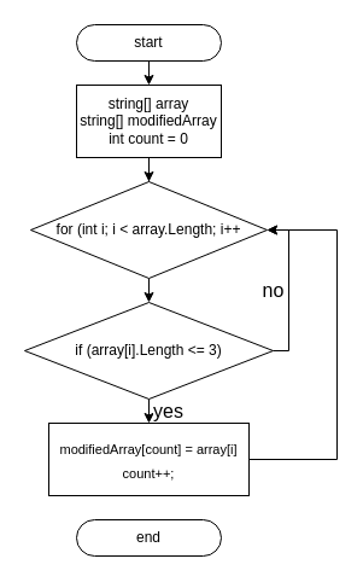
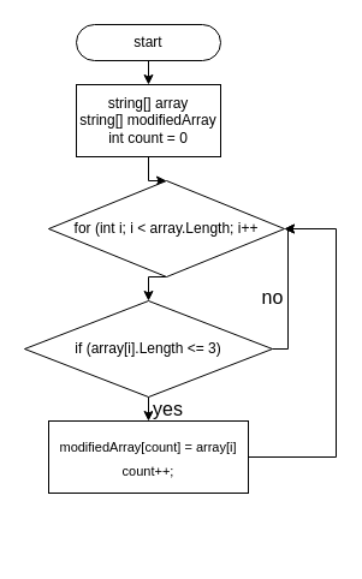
  <mxCell id="0" />
  <mxCell id="1" parent="0" />
  <mxCell id="2" style="edgeStyle=orthogonalEdgeStyle;rounded=0;orthogonalLoop=1;jettySize=auto;html=1;exitX=0.5;exitY=1;exitDx=0;exitDy=0;entryX=0.5;entryY=0;entryDx=0;entryDy=0;" edge="1" parent="1" source="3" target="5"><mxGeometry relative="1" as="geometry" /></mxCell>
  <mxCell id="3" value="start&lt;br&gt;" style="rounded=1;whiteSpace=wrap;html=1;arcSize=50;" vertex="1" parent="1"><mxGeometry x="63" y="20" width="120" height="30" as="geometry" /></mxCell>
  <mxCell id="4" value="" style="edgeStyle=orthogonalEdgeStyle;rounded=0;orthogonalLoop=1;jettySize=auto;html=1;" edge="1" parent="1" source="5" target="7"><mxGeometry relative="1" as="geometry" /></mxCell>
  <mxCell id="5" value="string[] array&lt;br&gt;string[] modifiedArray&lt;br&gt;int count = 0" style="rounded=0;whiteSpace=wrap;html=1;" vertex="1" parent="1"><mxGeometry x="63" y="70" width="120" height="60" as="geometry" /></mxCell>
  <mxCell id="6" style="edgeStyle=orthogonalEdgeStyle;rounded=0;orthogonalLoop=1;jettySize=auto;html=1;exitX=0.5;exitY=1;exitDx=0;exitDy=0;entryX=0.5;entryY=0;entryDx=0;entryDy=0;" edge="1" parent="1" source="7" target="10"><mxGeometry relative="1" as="geometry" /></mxCell>
- <mxCell id="7" value="for (int i; i &amp;lt; array.Length; i++" style="rhombus;whiteSpace=wrap;html=1;" vertex="1" parent="1"><mxGeometry x="25" y="150" width="196" height="80" as="geometry" /></mxCell>
+ <mxCell id="7" value="for (int i; i &amp;lt; array.Length; i++" style="rhombus;whiteSpace=wrap;html=1;" vertex="1" parent="1"><mxGeometry x="40" y="150" width="196" height="80" as="geometry" /></mxCell>
  <mxCell id="8" value="no" style="edgeStyle=orthogonalEdgeStyle;rounded=0;orthogonalLoop=1;jettySize=auto;html=1;exitX=1;exitY=0.5;exitDx=0;exitDy=0;entryX=1;entryY=0.5;entryDx=0;entryDy=0;fontSize=16;" edge="1" parent="1" source="10" target="7"><mxGeometry x="-0.038" y="13" relative="1" as="geometry"><Array as="points"><mxPoint x="239" y="290" /><mxPoint x="239" y="190" /></Array><mxPoint as="offset" /></mxGeometry></mxCell>
  <mxCell id="9" value="yes" style="edgeStyle=orthogonalEdgeStyle;rounded=0;orthogonalLoop=1;jettySize=auto;html=1;exitX=0.5;exitY=1;exitDx=0;exitDy=0;entryX=0.5;entryY=0;entryDx=0;entryDy=0;fontSize=16;" edge="1" parent="1" source="10" target="12"><mxGeometry y="16" relative="1" as="geometry"><mxPoint as="offset" /></mxGeometry></mxCell>
  <mxCell id="10" value="if (array[i].Length &amp;lt;= 3)" style="rhombus;whiteSpace=wrap;html=1;" vertex="1" parent="1"><mxGeometry x="20" y="250" width="206" height="80" as="geometry" /></mxCell>
  <mxCell id="11" style="edgeStyle=orthogonalEdgeStyle;rounded=0;orthogonalLoop=1;jettySize=auto;html=1;exitX=1;exitY=0.5;exitDx=0;exitDy=0;entryX=1;entryY=0.5;entryDx=0;entryDy=0;fontSize=16;" edge="1" parent="1" source="12" target="7"><mxGeometry relative="1" as="geometry"><Array as="points"><mxPoint x="279" y="380" /><mxPoint x="279" y="190" /></Array></mxGeometry></mxCell>
  <mxCell id="12" value="&lt;font style=&quot;font-size: 11px;&quot;&gt;modifiedArray[count] = array[i]&lt;br&gt;count++;&lt;/font&gt;" style="rounded=0;whiteSpace=wrap;html=1;fontSize=16;" vertex="1" parent="1"><mxGeometry x="40" y="350" width="166" height="60" as="geometry" /></mxCell>
- <mxCell id="13" value="end" style="rounded=1;whiteSpace=wrap;html=1;arcSize=50;" vertex="1" parent="1"><mxGeometry x="63" y="430" width="120" height="30" as="geometry" /></mxCell>
